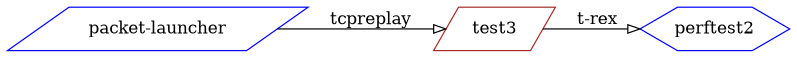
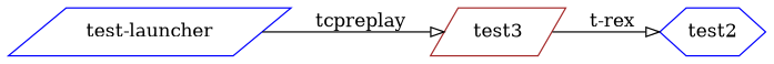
  digraph {
    rankdir=LR
    node [color=blue shape=parallelogram]
    edge [arrowhead=onormal]
    test3 [color=brown]
-   "packet-launcher"
-   perftest2 [shape=hexagon]
+   "packet-launcher" [label="test-launcher"]
+   perftest2 [shape=hexagon label=test2]
    test3 -> perftest2 [label="t-rex"]
    "packet-launcher" -> test3 [label=tcpreplay]
  }
